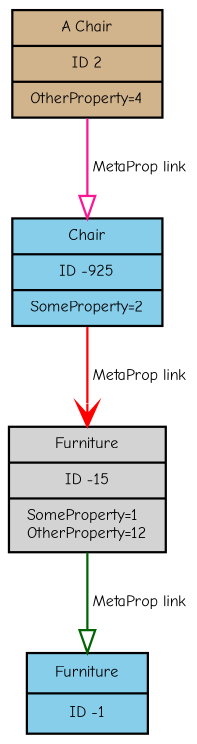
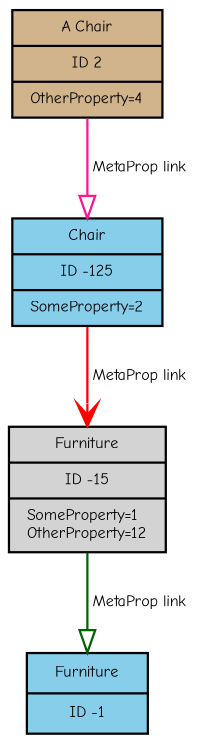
  digraph {
    fontname="Comic Neue"
    fontsize=8
    node [fontname="Comic Neue" fontsize=7 shape=record style=filled fillcolor=skyblue]
    edge [fontname="Comic Neue" fontsize=7 arrowhead=onormal]
    n1 [label="{Furniture|ID -1}"]
    n2 [label="{Furniture|ID -15|SomeProperty=1\lOtherProperty=12}" fillcolor=lightgrey]
-   n3 [label="{Chair|ID -925|SomeProperty=2}"]
+   n3 [label="{Chair|ID -125|SomeProperty=2}"]
    n4 [label="{A Chair|ID 2|OtherProperty=4}" fillcolor=tan]
    n2 -> n1 [label=" MetaProp link" color=darkgreen]
    n3 -> n2 [label=" MetaProp link" color=red arrowhead=vee]
    n4 -> n3 [label=" MetaProp link" color=deeppink]
  }
